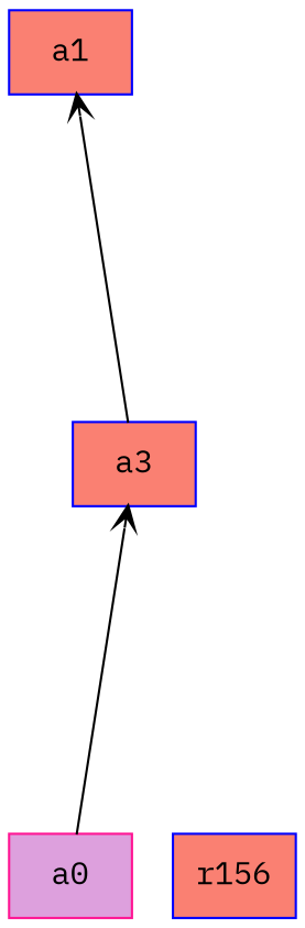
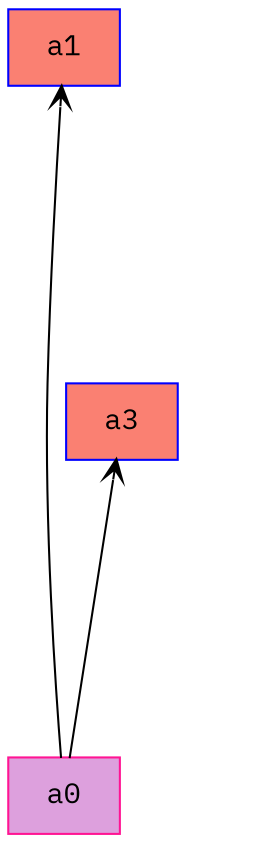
  digraph {
    fontname="IBM Plex Mono"
    rankdir=BT
    ranksep=2.0
    node [color=blue fillcolor=salmon fontname="IBM Plex Mono" shape=record style=filled]
    edge [arrowhead=vee fontname="IBM Plex Mono"]
    n1 [label="{a1}"]
-   n2 [label="{r156}"]
    n3 [color=deeppink fillcolor=plum label="{a0}"]
    n4 [label="{a3}"]
    n3 -> n4
-   n4 -> n1
+   n3 -> n1
  }
